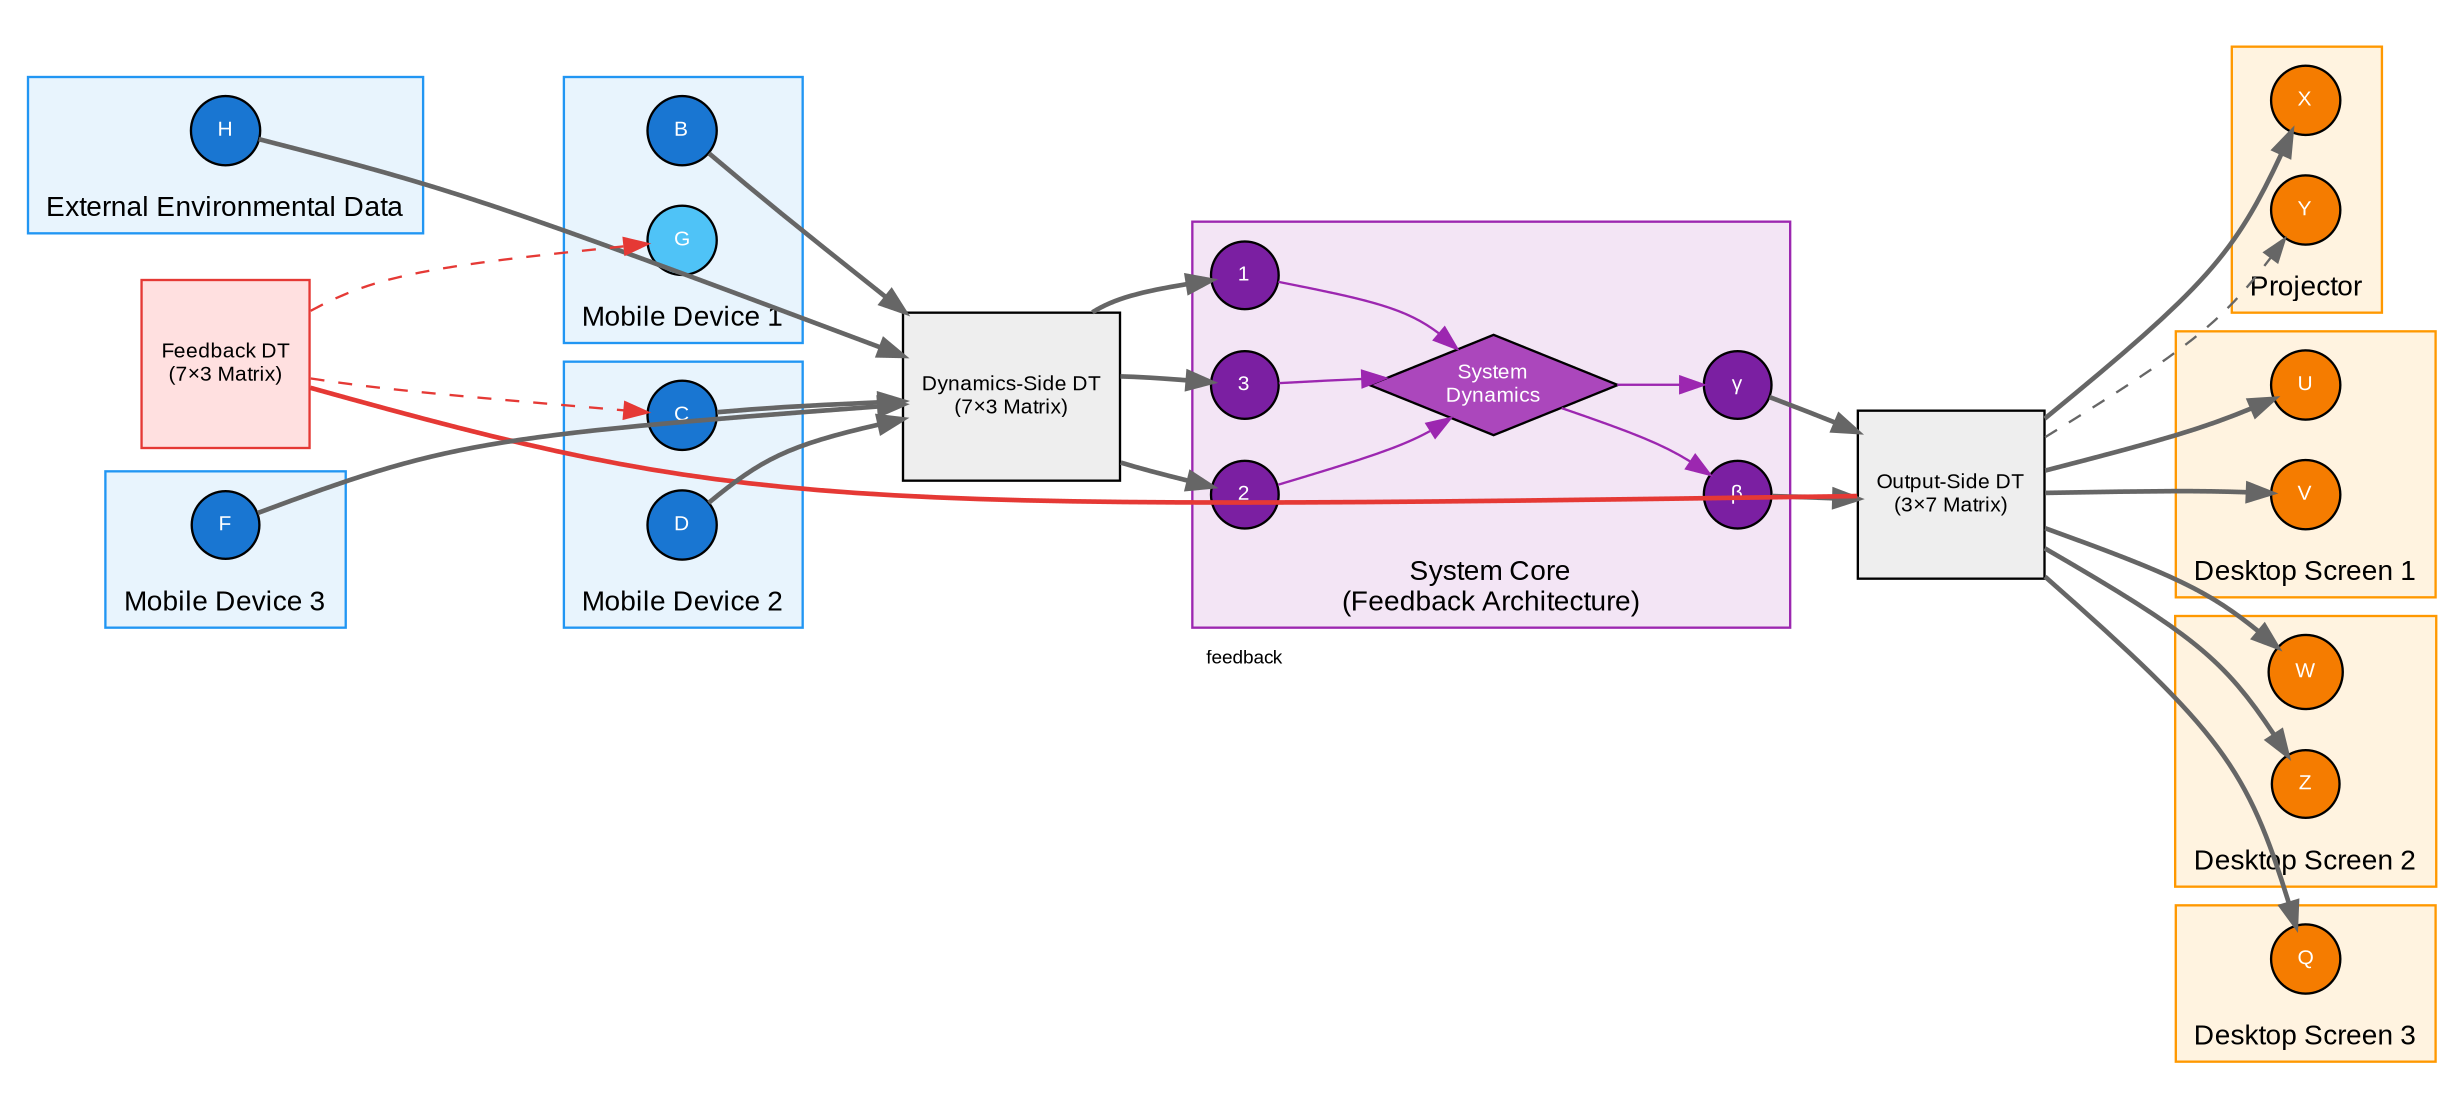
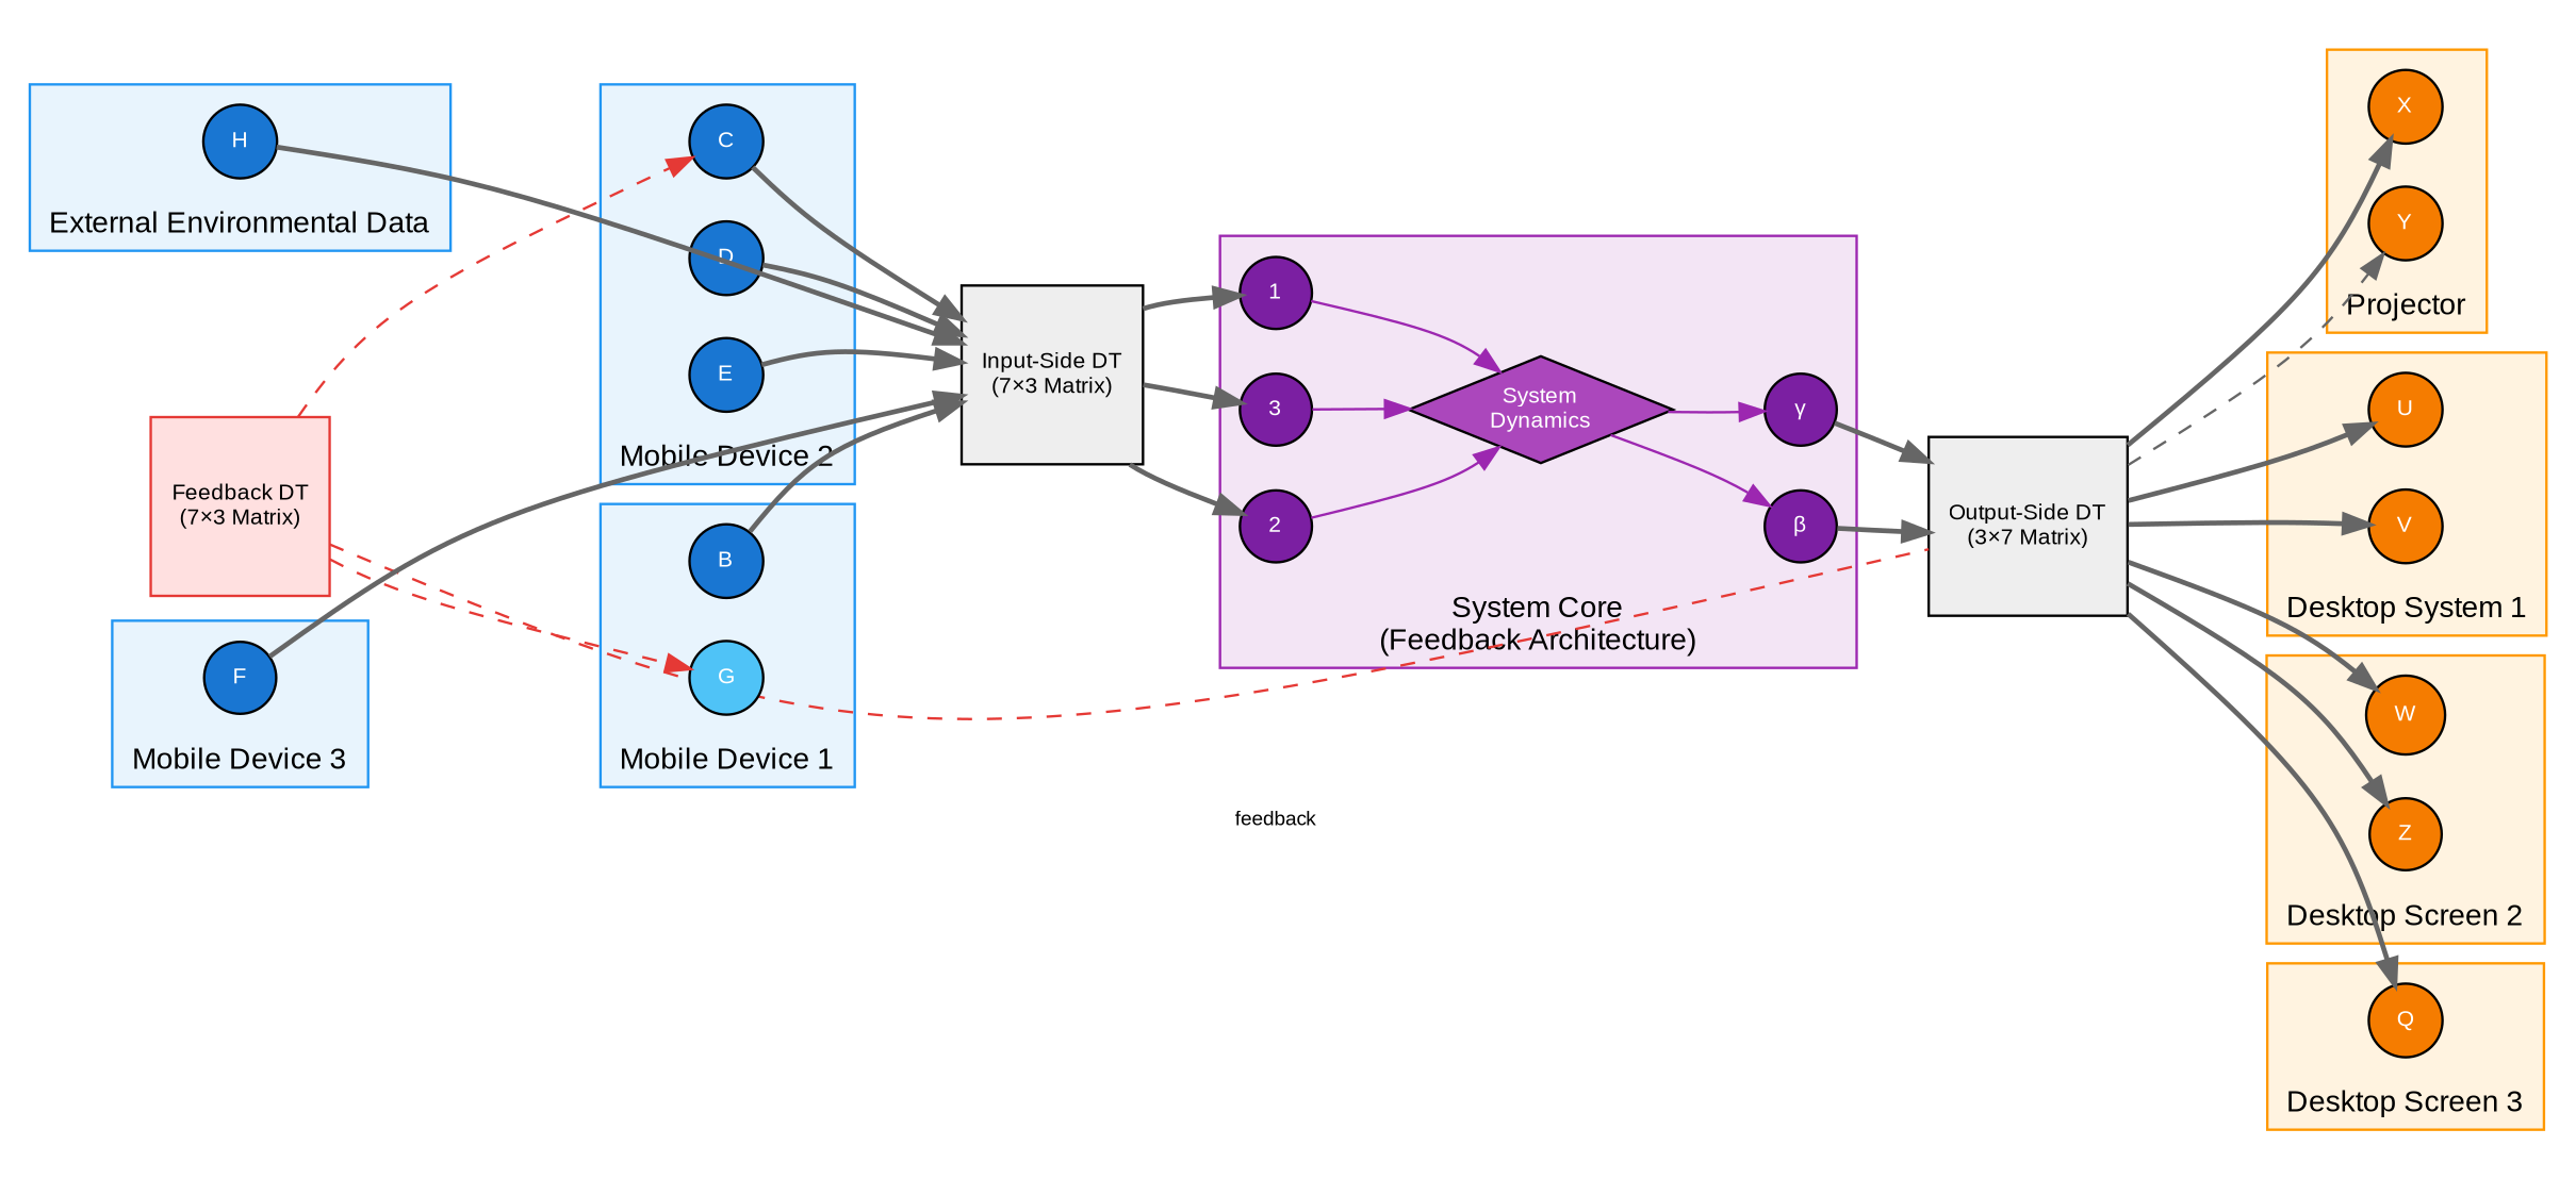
  digraph {
    bgcolor=white
    fontname=Arial
    fontsize=12
    rankdir=LR
    splines=curved
    node [fillcolor="#F57C00" fontcolor=white fontname=Arial fontsize=9 shape=circle style=filled]
    edge [color="#666666" fontname=Arial fontsize=8 style=bold]
    n1 [fillcolor="#7B1FA2" height=0.4 label=1 width=0.4]
    n2 [fillcolor="#AB47BC" height=0.6 label="System\nDynamics" shape=diamond width=1.0]
    n3 [fillcolor="#7B1FA2" height=0.4 label=2 width=0.4]
    n4 [fillcolor="#7B1FA2" height=0.4 label=3 width=0.4]
    n5 [fillcolor="#7B1FA2" height=0.4 label="β" width=0.4]
    n6 [fillcolor="#7B1FA2" height=0.4 label="γ" width=0.4]
-   n7 [fillcolor="#EEEEEE" height=1.0 label="Dynamics-Side DT\n(7×3 Matrix)" shape=box width=1.0 fontcolor=""]
+   n7 [fillcolor="#EEEEEE" height=1.0 label="Input-Side DT\n(7×3 Matrix)" shape=box width=1.0 fontcolor=""]
    n8 [fillcolor="#EEEEEE" height=1.0 label="Output-Side DT\n(3×7 Matrix)" shape=box width=1.0 fontcolor=""]
    n9 [fillcolor="#1976D2" height=0.4 label=B width=0.4]
    n10 [fillcolor="#4FC3F7" height=0.4 label=G width=0.4]
    n11 [fillcolor="#1976D2" height=0.4 label=C width=0.4]
    n12 [fillcolor="#1976D2" height=0.4 label=D width=0.4]
+   n13 [fillcolor="#1976D2" height=0.4 label=E width=0.4]
    n14 [fillcolor="#1976D2" height=0.4 label=F width=0.4]
    n15 [fillcolor="#1976D2" height=0.4 label=H width=0.4]
    n16 [color="#E53935" fillcolor="#FFE0E0" height=1.0 label="Feedback DT\n(7×3 Matrix)" shape=box width=1.0 fontcolor=""]
    n17 [height=0.4 label=X width=0.4]
    n18 [height=0.4 label=Y width=0.4]
    n19 [height=0.4 label=U width=0.4]
    n20 [height=0.4 label=V width=0.4]
    n21 [height=0.4 label=W width=0.4]
    n22 [height=0.4 label=Z width=0.4]
    n23 [height=0.4 label=Q width=0.4]
    subgraph cluster_1 {
      style=invis
      n7
      n8
      subgraph cluster_2 {
        color="#9C27B0"
        fillcolor="#F3E5F5"
        label="System Core\n(Feedback Architecture)"
        labelloc=bottom
        style=filled
        n1
        n2
        n3
        n4
        n5
        n6
      }
    }
    subgraph cluster_3 {
      style=invis
      n16
      subgraph cluster_4 {
        color="#2196F3"
        fillcolor="#E8F4FD"
        label="Mobile Device 1"
        labelloc=bottom
        style=filled
        n9
        n10
      }
      subgraph cluster_5 {
        color="#2196F3"
        fillcolor="#E8F4FD"
        label="Mobile Device 2"
        labelloc=bottom
        style=filled
        n11
        n12
+       n13
      }
      subgraph cluster_6 {
        color="#2196F3"
        fillcolor="#E8F4FD"
        label="Mobile Device 3"
        labelloc=bottom
        style=filled
        n14
      }
      subgraph cluster_7 {
        color="#2196F3"
        fillcolor="#E8F4FD"
        label="External Environmental Data"
        labelloc=bottom
        style=filled
        n15
      }
    }
    subgraph cluster_8 {
      style=invis
      subgraph cluster_9 {
        color="#FF9800"
        fillcolor="#FFF3E0"
        label=Projector
        labelloc=bottom
        style=filled
        n17
        n18
      }
      subgraph cluster_10 {
        color="#FF9800"
        fillcolor="#FFF3E0"
-       label="Desktop Screen 1"
+       label="Desktop System 1"
        labelloc=bottom
        style=filled
        n19
        n20
      }
      subgraph cluster_11 {
        color="#FF9800"
        fillcolor="#FFF3E0"
        label="Desktop Screen 2"
        labelloc=bottom
        style=filled
        n21
        n22
      }
      subgraph cluster_12 {
        color="#FF9800"
        fillcolor="#FFF3E0"
        label="Desktop Screen 3"
        labelloc=bottom
        style=filled
        n23
      }
    }
    n1 -> n2 [color="#9C27B0" style=""]
    n2 -> n5 [color="#9C27B0" style=""]
    n2 -> n6 [color="#9C27B0" style=""]
    n3 -> n2 [color="#9C27B0" style=""]
    n4 -> n2 [color="#9C27B0" style=""]
    n5 -> n8
    n6 -> n8
    n7 -> n1
    n7 -> n3
    n7 -> n4
-   n8 -> n16 [arrowhead=none arrowtail=none color="#E53935" dir=none label=feedback]
+   n8 -> n16 [arrowhead=none arrowtail=none color="#E53935" dir=none label=feedback style=dashed]
    n8 -> n17
    n8 -> n18 [style=dashed]
    n8 -> n19
    n8 -> n20
    n8 -> n21
    n8 -> n22
    n8 -> n23
    n9 -> n7
    n11 -> n7
    n12 -> n7
+   n13 -> n7
    n14 -> n7
    n15 -> n7
    n16 -> n10 [color="#E53935" style=dashed]
    n16 -> n11 [color="#E53935" style=dashed]
  }
